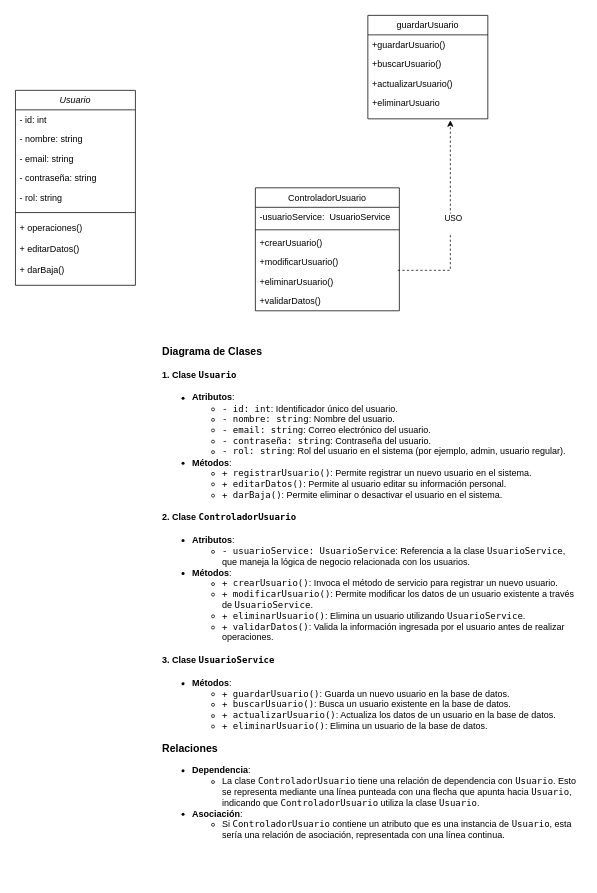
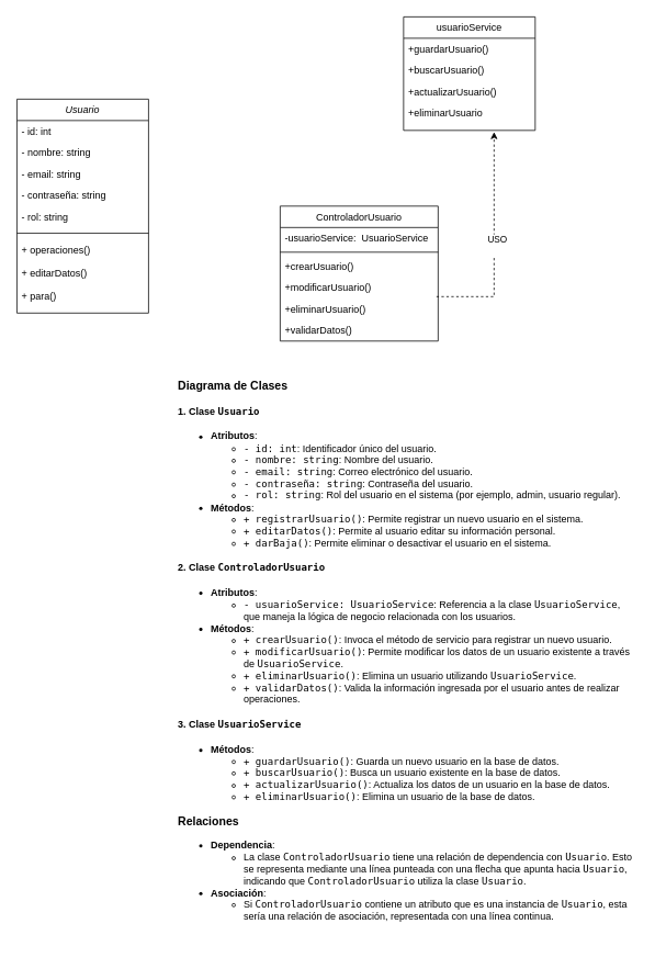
  <mxCell id="0" />
  <mxCell id="1" parent="0" />
  <mxCell id="2" value="Usuario" style="swimlane;fontStyle=2;align=center;verticalAlign=top;childLayout=stackLayout;horizontal=1;startSize=26;horizontalStack=0;resizeParent=1;resizeLast=0;collapsible=1;marginBottom=0;rounded=0;shadow=0;strokeWidth=1;" parent="1" vertex="1"><mxGeometry x="20" y="120" width="160" height="260" as="geometry"><mxRectangle x="230" y="140" width="160" height="26" as="alternateBounds" /></mxGeometry></mxCell>
  <mxCell id="3" value=" - id: int" style="text;align=left;verticalAlign=top;spacingLeft=4;spacingRight=4;overflow=hidden;rotatable=0;points=[[0,0.5],[1,0.5]];portConstraint=eastwest;" parent="2" vertex="1"><mxGeometry y="26" width="160" height="26" as="geometry" /></mxCell>
  <mxCell id="4" value="- nombre: string &#10;&#10;" style="text;align=left;verticalAlign=top;spacingLeft=4;spacingRight=4;overflow=hidden;rotatable=0;points=[[0,0.5],[1,0.5]];portConstraint=eastwest;rounded=0;shadow=0;html=0;" parent="2" vertex="1"><mxGeometry y="52" width="160" height="26" as="geometry" /></mxCell>
  <mxCell id="5" value="- email: string &#10;&#10;" style="text;align=left;verticalAlign=top;spacingLeft=4;spacingRight=4;overflow=hidden;rotatable=0;points=[[0,0.5],[1,0.5]];portConstraint=eastwest;rounded=0;shadow=0;html=0;" parent="2" vertex="1"><mxGeometry y="78" width="160" height="26" as="geometry" /></mxCell>
  <mxCell id="6" value="- contraseña: string&#10;" style="text;align=left;verticalAlign=top;spacingLeft=4;spacingRight=4;overflow=hidden;rotatable=0;points=[[0,0.5],[1,0.5]];portConstraint=eastwest;rounded=0;shadow=0;html=0;" vertex="1" parent="2"><mxGeometry y="104" width="160" height="26" as="geometry" /></mxCell>
  <mxCell id="7" value="- rol: string&#10;" style="text;align=left;verticalAlign=top;spacingLeft=4;spacingRight=4;overflow=hidden;rotatable=0;points=[[0,0.5],[1,0.5]];portConstraint=eastwest;rounded=0;shadow=0;html=0;" vertex="1" parent="2"><mxGeometry y="130" width="160" height="26" as="geometry" /></mxCell>
  <mxCell id="8" value="" style="line;html=1;strokeWidth=1;align=left;verticalAlign=middle;spacingTop=-1;spacingLeft=3;spacingRight=3;rotatable=0;labelPosition=right;points=[];portConstraint=eastwest;" parent="2" vertex="1"><mxGeometry y="156" width="160" height="14" as="geometry" /></mxCell>
  <mxCell id="9" value="+ operaciones()&#10;" style="text;align=left;verticalAlign=top;spacingLeft=4;spacingRight=4;overflow=hidden;rotatable=0;points=[[0,0.5],[1,0.5]];portConstraint=eastwest;" parent="2" vertex="1"><mxGeometry y="170" width="160" height="28" as="geometry" /></mxCell>
  <mxCell id="10" value="+ editarDatos()" style="text;align=left;verticalAlign=top;spacingLeft=4;spacingRight=4;overflow=hidden;rotatable=0;points=[[0,0.5],[1,0.5]];portConstraint=eastwest;" vertex="1" parent="2"><mxGeometry y="198" width="160" height="28" as="geometry" /></mxCell>
- <mxCell id="11" value="+ darBaja()&#10;" style="text;align=left;verticalAlign=top;spacingLeft=4;spacingRight=4;overflow=hidden;rotatable=0;points=[[0,0.5],[1,0.5]];portConstraint=eastwest;" vertex="1" parent="2"><mxGeometry y="226" width="160" height="28" as="geometry" /></mxCell>
- <mxCell id="12" value="guardarUsuario&#10;" style="swimlane;fontStyle=0;align=center;verticalAlign=top;childLayout=stackLayout;horizontal=1;startSize=26;horizontalStack=0;resizeParent=1;resizeLast=0;collapsible=1;marginBottom=0;rounded=0;shadow=0;strokeWidth=1;" parent="1" vertex="1"><mxGeometry x="490" y="20" width="160" height="138" as="geometry"><mxRectangle x="130" y="380" width="160" height="26" as="alternateBounds" /></mxGeometry></mxCell>
+ <mxCell id="11" value="+ para()&#10;" style="text;align=left;verticalAlign=top;spacingLeft=4;spacingRight=4;overflow=hidden;rotatable=0;points=[[0,0.5],[1,0.5]];portConstraint=eastwest;" vertex="1" parent="2"><mxGeometry y="226" width="160" height="28" as="geometry" /></mxCell>
+ <mxCell id="12" value="usuarioService&#10;" style="swimlane;fontStyle=0;align=center;verticalAlign=top;childLayout=stackLayout;horizontal=1;startSize=26;horizontalStack=0;resizeParent=1;resizeLast=0;collapsible=1;marginBottom=0;rounded=0;shadow=0;strokeWidth=1;" parent="1" vertex="1"><mxGeometry x="490" y="20" width="160" height="138" as="geometry"><mxRectangle x="130" y="380" width="160" height="26" as="alternateBounds" /></mxGeometry></mxCell>
  <mxCell id="13" value="+guardarUsuario()" style="text;align=left;verticalAlign=top;spacingLeft=4;spacingRight=4;overflow=hidden;rotatable=0;points=[[0,0.5],[1,0.5]];portConstraint=eastwest;" parent="12" vertex="1"><mxGeometry y="26" width="160" height="26" as="geometry" /></mxCell>
  <mxCell id="14" value="+buscarUsuario()&#10;" style="text;align=left;verticalAlign=top;spacingLeft=4;spacingRight=4;overflow=hidden;rotatable=0;points=[[0,0.5],[1,0.5]];portConstraint=eastwest;rounded=0;shadow=0;html=0;" parent="12" vertex="1"><mxGeometry y="52" width="160" height="26" as="geometry" /></mxCell>
  <mxCell id="15" value="+actualizarUsuario()" style="text;align=left;verticalAlign=top;spacingLeft=4;spacingRight=4;overflow=hidden;rotatable=0;points=[[0,0.5],[1,0.5]];portConstraint=eastwest;rounded=0;shadow=0;html=0;" vertex="1" parent="12"><mxGeometry y="78" width="160" height="26" as="geometry" /></mxCell>
  <mxCell id="16" value="+eliminarUsuario&#10;" style="text;align=left;verticalAlign=top;spacingLeft=4;spacingRight=4;overflow=hidden;rotatable=0;points=[[0,0.5],[1,0.5]];portConstraint=eastwest;rounded=0;shadow=0;html=0;" vertex="1" parent="12"><mxGeometry y="104" width="160" height="26" as="geometry" /></mxCell>
  <mxCell id="17" value="ControladorUsuario" style="swimlane;fontStyle=0;align=center;verticalAlign=top;childLayout=stackLayout;horizontal=1;startSize=26;horizontalStack=0;resizeParent=1;resizeLast=0;collapsible=1;marginBottom=0;rounded=0;shadow=0;strokeWidth=1;" parent="1" vertex="1"><mxGeometry x="340" y="250" width="192" height="164" as="geometry"><mxRectangle x="550" y="140" width="160" height="26" as="alternateBounds" /></mxGeometry></mxCell>
  <mxCell id="18" value="-usuarioService:  UsuarioService" style="text;align=left;verticalAlign=top;spacingLeft=4;spacingRight=4;overflow=hidden;rotatable=0;points=[[0,0.5],[1,0.5]];portConstraint=eastwest;" parent="17" vertex="1"><mxGeometry y="26" width="192" height="26" as="geometry" /></mxCell>
  <mxCell id="19" value="" style="line;html=1;strokeWidth=1;align=left;verticalAlign=middle;spacingTop=-1;spacingLeft=3;spacingRight=3;rotatable=0;labelPosition=right;points=[];portConstraint=eastwest;" parent="17" vertex="1"><mxGeometry y="52" width="192" height="8" as="geometry" /></mxCell>
  <mxCell id="20" value="+crearUsuario()" style="text;align=left;verticalAlign=top;spacingLeft=4;spacingRight=4;overflow=hidden;rotatable=0;points=[[0,0.5],[1,0.5]];portConstraint=eastwest;" parent="17" vertex="1"><mxGeometry y="60" width="192" height="26" as="geometry" /></mxCell>
  <mxCell id="21" value="+modificarUsuario()" style="text;align=left;verticalAlign=top;spacingLeft=4;spacingRight=4;overflow=hidden;rotatable=0;points=[[0,0.5],[1,0.5]];portConstraint=eastwest;" parent="17" vertex="1"><mxGeometry y="86" width="192" height="26" as="geometry" /></mxCell>
  <mxCell id="22" value="+eliminarUsuario()" style="text;align=left;verticalAlign=top;spacingLeft=4;spacingRight=4;overflow=hidden;rotatable=0;points=[[0,0.5],[1,0.5]];portConstraint=eastwest;" vertex="1" parent="17"><mxGeometry y="112" width="192" height="26" as="geometry" /></mxCell>
  <mxCell id="23" value="+validarDatos()" style="text;align=left;verticalAlign=top;spacingLeft=4;spacingRight=4;overflow=hidden;rotatable=0;points=[[0,0.5],[1,0.5]];portConstraint=eastwest;" vertex="1" parent="17"><mxGeometry y="138" width="192" height="26" as="geometry" /></mxCell>
  <mxCell id="24" value="&lt;h3&gt;Diagrama de Clases&lt;/h3&gt;&lt;h4&gt;1. &lt;strong&gt;Clase &lt;code&gt;Usuario&lt;/code&gt;&lt;/strong&gt;&lt;/h4&gt;&lt;ul&gt;&lt;li&gt;&lt;strong&gt;Atributos&lt;/strong&gt;:&lt;ul&gt;&lt;li&gt;&lt;code&gt;- id: int&lt;/code&gt;: Identificador único del usuario.&lt;/li&gt;&lt;li&gt;&lt;code&gt;- nombre: string&lt;/code&gt;: Nombre del usuario.&lt;/li&gt;&lt;li&gt;&lt;code&gt;- email: string&lt;/code&gt;: Correo electrónico del usuario.&lt;/li&gt;&lt;li&gt;&lt;code&gt;- contraseña: string&lt;/code&gt;: Contraseña del usuario.&lt;/li&gt;&lt;li&gt;&lt;code&gt;- rol: string&lt;/code&gt;: Rol del usuario en el sistema (por ejemplo, admin, usuario regular).&lt;/li&gt;&lt;/ul&gt;&lt;/li&gt;&lt;li&gt;&lt;strong&gt;Métodos&lt;/strong&gt;:&lt;ul&gt;&lt;li&gt;&lt;code&gt;+ registrarUsuario()&lt;/code&gt;: Permite registrar un nuevo usuario en el sistema.&lt;/li&gt;&lt;li&gt;&lt;code&gt;+ editarDatos()&lt;/code&gt;: Permite al usuario editar su información personal.&lt;/li&gt;&lt;li&gt;&lt;code&gt;+ darBaja()&lt;/code&gt;: Permite eliminar o desactivar el usuario en el sistema.&lt;/li&gt;&lt;/ul&gt;&lt;/li&gt;&lt;/ul&gt;&lt;h4&gt;2. &lt;strong&gt;Clase &lt;code&gt;ControladorUsuario&lt;/code&gt;&lt;/strong&gt;&lt;/h4&gt;&lt;ul&gt;&lt;li&gt;&lt;strong&gt;Atributos&lt;/strong&gt;:&lt;ul&gt;&lt;li&gt;&lt;code&gt;- usuarioService: UsuarioService&lt;/code&gt;: Referencia a la clase &lt;code&gt;UsuarioService&lt;/code&gt;, que maneja la lógica de negocio relacionada con los usuarios.&lt;/li&gt;&lt;/ul&gt;&lt;/li&gt;&lt;li&gt;&lt;strong&gt;Métodos&lt;/strong&gt;:&lt;ul&gt;&lt;li&gt;&lt;code&gt;+ crearUsuario()&lt;/code&gt;: Invoca el método de servicio para registrar un nuevo usuario.&lt;/li&gt;&lt;li&gt;&lt;code&gt;+ modificarUsuario()&lt;/code&gt;: Permite modificar los datos de un usuario existente a través de &lt;code&gt;UsuarioService&lt;/code&gt;.&lt;/li&gt;&lt;li&gt;&lt;code&gt;+ eliminarUsuario()&lt;/code&gt;: Elimina un usuario utilizando &lt;code&gt;UsuarioService&lt;/code&gt;.&lt;/li&gt;&lt;li&gt;&lt;code&gt;+ validarDatos()&lt;/code&gt;: Valida la información ingresada por el usuario antes de realizar operaciones.&lt;/li&gt;&lt;/ul&gt;&lt;/li&gt;&lt;/ul&gt;&lt;h4&gt;3. &lt;strong&gt;Clase &lt;code&gt;UsuarioService&lt;/code&gt;&lt;/strong&gt;&lt;/h4&gt;&lt;ul&gt;&lt;li&gt;&lt;strong&gt;Métodos&lt;/strong&gt;:&lt;ul&gt;&lt;li&gt;&lt;code&gt;+ guardarUsuario()&lt;/code&gt;: Guarda un nuevo usuario en la base de datos.&lt;/li&gt;&lt;li&gt;&lt;code&gt;+ buscarUsuario()&lt;/code&gt;: Busca un usuario existente en la base de datos.&lt;/li&gt;&lt;li&gt;&lt;code&gt;+ actualizarUsuario()&lt;/code&gt;: Actualiza los datos de un usuario en la base de datos.&lt;/li&gt;&lt;li&gt;&lt;code&gt;+ eliminarUsuario()&lt;/code&gt;: Elimina un usuario de la base de datos.&lt;/li&gt;&lt;/ul&gt;&lt;/li&gt;&lt;/ul&gt;&lt;h3&gt;Relaciones&lt;/h3&gt;&lt;ul&gt;&lt;li&gt;&lt;strong&gt;Dependencia&lt;/strong&gt;:&lt;ul&gt;&lt;li&gt;La clase &lt;code&gt;ControladorUsuario&lt;/code&gt; tiene una relación de dependencia con &lt;code&gt;Usuario&lt;/code&gt;. Esto se representa mediante una línea punteada con una flecha que apunta hacia &lt;code&gt;Usuario&lt;/code&gt;, indicando que &lt;code&gt;ControladorUsuario&lt;/code&gt; utiliza la clase &lt;code&gt;Usuario&lt;/code&gt;.&lt;/li&gt;&lt;/ul&gt;&lt;/li&gt;&lt;li&gt;&lt;strong&gt;Asociación&lt;/strong&gt;:&lt;ul&gt;&lt;li&gt;Si &lt;code&gt;ControladorUsuario&lt;/code&gt; contiene un atributo que es una instancia de &lt;code&gt;Usuario&lt;/code&gt;, esta sería una relación de asociación, representada con una línea continua.&lt;/li&gt;&lt;/ul&gt;&lt;/li&gt;&lt;/ul&gt;" style="text;whiteSpace=wrap;html=1;" vertex="1" parent="1"><mxGeometry x="214" y="439" width="560" height="730" as="geometry" /></mxCell>
  <mxCell id="25" value="" style="endArrow=classic;html=1;rounded=0;dashed=1;" edge="1" parent="1"><mxGeometry width="50" height="50" relative="1" as="geometry"><mxPoint x="530" y="360" as="sourcePoint" /><mxPoint x="600" y="160" as="targetPoint" /><Array as="points"><mxPoint x="600" y="360" /></Array></mxGeometry></mxCell>
  <mxCell id="26" value="USO&lt;div&gt;&lt;br&gt;&lt;/div&gt;" style="edgeLabel;html=1;align=center;verticalAlign=middle;resizable=0;points=[];" vertex="1" connectable="0" parent="25"><mxGeometry x="-0.015" y="-3" relative="1" as="geometry"><mxPoint as="offset" /></mxGeometry></mxCell>
